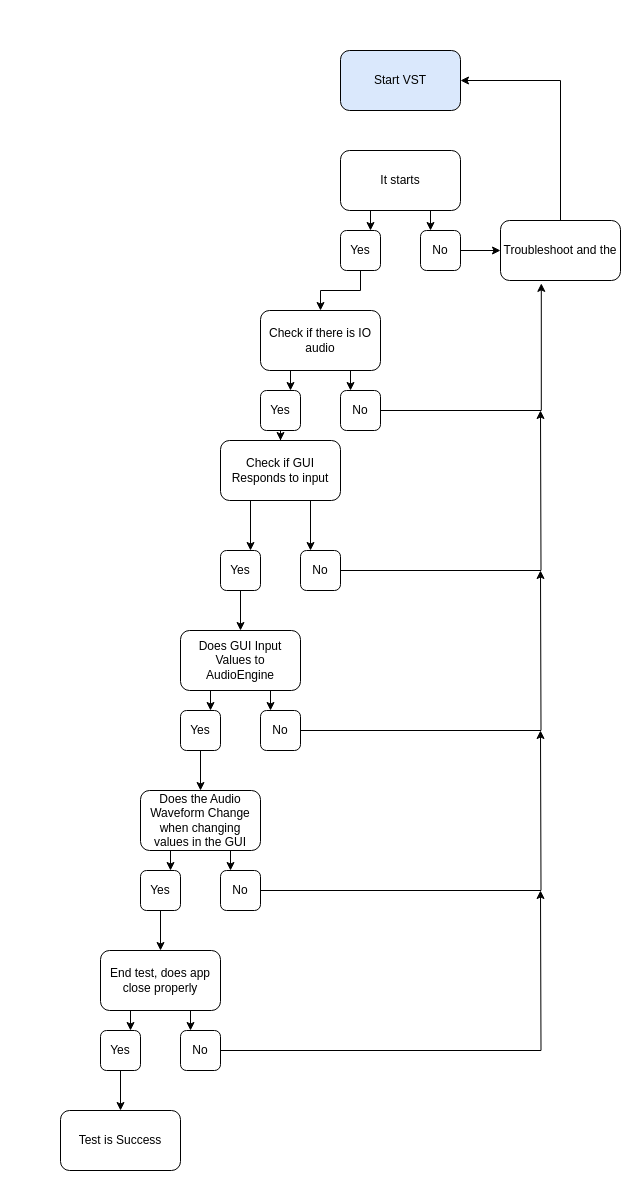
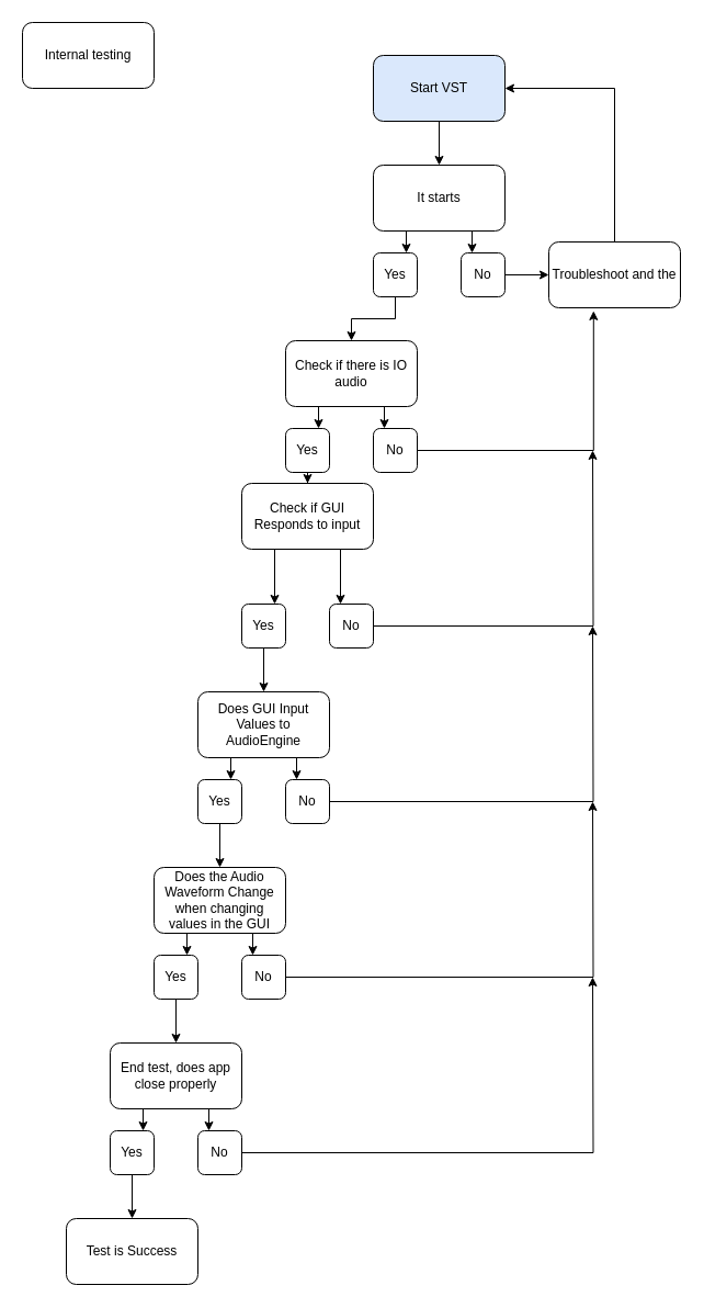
  <mxCell id="0" />
  <mxCell id="1" parent="0" />
+ <mxCell id="2" value="&lt;div&gt;Internal testing&lt;/div&gt;" style="rounded=1;whiteSpace=wrap;html=1;" vertex="1" parent="1"><mxGeometry x="20" y="20" width="120" height="60" as="geometry" /></mxCell>
+ <mxCell id="3" style="edgeStyle=orthogonalEdgeStyle;rounded=0;orthogonalLoop=1;jettySize=auto;html=1;exitX=0.5;exitY=1;exitDx=0;exitDy=0;entryX=0.5;entryY=0;entryDx=0;entryDy=0;" edge="1" parent="1" source="4" target="7"><mxGeometry relative="1" as="geometry" /></mxCell>
  <mxCell id="4" value="Start VST" style="rounded=1;whiteSpace=wrap;html=1;fillColor=#dae8fc;" vertex="1" parent="1"><mxGeometry x="340" y="50" width="120" height="60" as="geometry" /></mxCell>
  <mxCell id="5" style="edgeStyle=orthogonalEdgeStyle;rounded=0;orthogonalLoop=1;jettySize=auto;html=1;exitX=0.25;exitY=1;exitDx=0;exitDy=0;entryX=0.75;entryY=0;entryDx=0;entryDy=0;" edge="1" parent="1" source="7" target="13"><mxGeometry relative="1" as="geometry" /></mxCell>
  <mxCell id="6" style="edgeStyle=orthogonalEdgeStyle;rounded=0;orthogonalLoop=1;jettySize=auto;html=1;exitX=0.75;exitY=1;exitDx=0;exitDy=0;entryX=0.25;entryY=0;entryDx=0;entryDy=0;" edge="1" parent="1" source="7" target="9"><mxGeometry relative="1" as="geometry" /></mxCell>
  <mxCell id="7" value="It starts" style="rounded=1;whiteSpace=wrap;html=1;" vertex="1" parent="1"><mxGeometry x="340" y="150" width="120" height="60" as="geometry" /></mxCell>
  <mxCell id="8" style="edgeStyle=orthogonalEdgeStyle;rounded=0;orthogonalLoop=1;jettySize=auto;html=1;exitX=1;exitY=0.5;exitDx=0;exitDy=0;entryX=0;entryY=0.5;entryDx=0;entryDy=0;" edge="1" parent="1" source="9" target="11"><mxGeometry relative="1" as="geometry" /></mxCell>
  <mxCell id="9" value="No" style="rounded=1;whiteSpace=wrap;html=1;" vertex="1" parent="1"><mxGeometry x="420" y="230" width="40" height="40" as="geometry" /></mxCell>
  <mxCell id="10" style="edgeStyle=orthogonalEdgeStyle;rounded=0;orthogonalLoop=1;jettySize=auto;html=1;entryX=1;entryY=0.5;entryDx=0;entryDy=0;" edge="1" parent="1" source="11" target="4"><mxGeometry relative="1" as="geometry"><mxPoint x="670" y="250" as="targetPoint" /><Array as="points"><mxPoint x="560" y="80" /></Array></mxGeometry></mxCell>
  <mxCell id="11" value="Troubleshoot and the" style="rounded=1;whiteSpace=wrap;html=1;" vertex="1" parent="1"><mxGeometry x="500" y="220" width="120" height="60" as="geometry" /></mxCell>
  <mxCell id="12" style="edgeStyle=orthogonalEdgeStyle;rounded=0;orthogonalLoop=1;jettySize=auto;html=1;entryX=0.5;entryY=0;entryDx=0;entryDy=0;" edge="1" parent="1" source="13" target="18"><mxGeometry relative="1" as="geometry" /></mxCell>
  <mxCell id="13" value="Yes " style="rounded=1;whiteSpace=wrap;html=1;" vertex="1" parent="1"><mxGeometry x="340" y="230" width="40" height="40" as="geometry" /></mxCell>
  <mxCell id="14" style="edgeStyle=orthogonalEdgeStyle;rounded=0;orthogonalLoop=1;jettySize=auto;html=1;entryX=0.5;entryY=0;entryDx=0;entryDy=0;" edge="1" parent="1" source="15" target="27"><mxGeometry relative="1" as="geometry" /></mxCell>
  <mxCell id="15" value="Yes " style="rounded=1;whiteSpace=wrap;html=1;" vertex="1" parent="1"><mxGeometry x="260" y="390" width="40" height="40" as="geometry" /></mxCell>
  <mxCell id="16" style="edgeStyle=orthogonalEdgeStyle;rounded=0;orthogonalLoop=1;jettySize=auto;html=1;exitX=0.75;exitY=1;exitDx=0;exitDy=0;entryX=0.25;entryY=0;entryDx=0;entryDy=0;" edge="1" parent="1" source="18" target="20"><mxGeometry relative="1" as="geometry" /></mxCell>
  <mxCell id="17" style="edgeStyle=orthogonalEdgeStyle;rounded=0;orthogonalLoop=1;jettySize=auto;html=1;exitX=0.25;exitY=1;exitDx=0;exitDy=0;entryX=0.75;entryY=0;entryDx=0;entryDy=0;" edge="1" parent="1" source="18" target="15"><mxGeometry relative="1" as="geometry" /></mxCell>
  <mxCell id="18" value="Check if there is IO audio" style="rounded=1;whiteSpace=wrap;html=1;" vertex="1" parent="1"><mxGeometry x="260" y="310" width="120" height="60" as="geometry" /></mxCell>
  <mxCell id="19" style="edgeStyle=orthogonalEdgeStyle;rounded=0;orthogonalLoop=1;jettySize=auto;html=1;entryX=0.34;entryY=1.048;entryDx=0;entryDy=0;entryPerimeter=0;" edge="1" parent="1" source="20" target="11"><mxGeometry relative="1" as="geometry" /></mxCell>
  <mxCell id="20" value="No" style="rounded=1;whiteSpace=wrap;html=1;" vertex="1" parent="1"><mxGeometry x="340" y="390" width="40" height="40" as="geometry" /></mxCell>
  <mxCell id="21" style="edgeStyle=orthogonalEdgeStyle;rounded=0;orthogonalLoop=1;jettySize=auto;html=1;" edge="1" parent="1" source="22" target="34"><mxGeometry relative="1" as="geometry" /></mxCell>
  <mxCell id="22" value="Yes " style="rounded=1;whiteSpace=wrap;html=1;" vertex="1" parent="1"><mxGeometry x="220" y="550" width="40" height="40" as="geometry" /></mxCell>
  <mxCell id="23" style="edgeStyle=orthogonalEdgeStyle;rounded=0;orthogonalLoop=1;jettySize=auto;html=1;exitX=0.75;exitY=1;exitDx=0;exitDy=0;entryX=0.25;entryY=0;entryDx=0;entryDy=0;" edge="1" source="27" target="26" parent="1"><mxGeometry relative="1" as="geometry" /></mxCell>
  <mxCell id="24" style="edgeStyle=orthogonalEdgeStyle;rounded=0;orthogonalLoop=1;jettySize=auto;html=1;exitX=0.25;exitY=1;exitDx=0;exitDy=0;entryX=0.75;entryY=0;entryDx=0;entryDy=0;" edge="1" source="27" target="22" parent="1"><mxGeometry relative="1" as="geometry" /></mxCell>
  <mxCell id="25" style="edgeStyle=orthogonalEdgeStyle;rounded=0;orthogonalLoop=1;jettySize=auto;html=1;" edge="1" parent="1" source="26"><mxGeometry relative="1" as="geometry"><mxPoint x="540" y="410" as="targetPoint" /></mxGeometry></mxCell>
  <mxCell id="26" value="No" style="rounded=1;whiteSpace=wrap;html=1;" vertex="1" parent="1"><mxGeometry x="300" y="550" width="40" height="40" as="geometry" /></mxCell>
  <mxCell id="27" value="Check if GUI Responds to input" style="rounded=1;whiteSpace=wrap;html=1;" vertex="1" parent="1"><mxGeometry x="220" y="440" width="120" height="60" as="geometry" /></mxCell>
  <mxCell id="28" style="edgeStyle=orthogonalEdgeStyle;rounded=0;orthogonalLoop=1;jettySize=auto;html=1;entryX=0.5;entryY=0;entryDx=0;entryDy=0;" edge="1" parent="1" source="29" target="41"><mxGeometry relative="1" as="geometry" /></mxCell>
  <mxCell id="29" value="Yes " style="rounded=1;whiteSpace=wrap;html=1;" vertex="1" parent="1"><mxGeometry x="180" y="710" width="40" height="40" as="geometry" /></mxCell>
  <mxCell id="30" style="edgeStyle=orthogonalEdgeStyle;rounded=0;orthogonalLoop=1;jettySize=auto;html=1;exitX=0.75;exitY=1;exitDx=0;exitDy=0;entryX=0.25;entryY=0;entryDx=0;entryDy=0;" edge="1" source="34" target="33" parent="1"><mxGeometry relative="1" as="geometry" /></mxCell>
  <mxCell id="31" style="edgeStyle=orthogonalEdgeStyle;rounded=0;orthogonalLoop=1;jettySize=auto;html=1;exitX=0.25;exitY=1;exitDx=0;exitDy=0;entryX=0.75;entryY=0;entryDx=0;entryDy=0;" edge="1" source="34" target="29" parent="1"><mxGeometry relative="1" as="geometry" /></mxCell>
  <mxCell id="32" style="edgeStyle=orthogonalEdgeStyle;rounded=0;orthogonalLoop=1;jettySize=auto;html=1;" edge="1" parent="1" source="33"><mxGeometry relative="1" as="geometry"><mxPoint x="540" y="570" as="targetPoint" /></mxGeometry></mxCell>
  <mxCell id="33" value="No" style="rounded=1;whiteSpace=wrap;html=1;" vertex="1" parent="1"><mxGeometry x="260" y="710" width="40" height="40" as="geometry" /></mxCell>
  <mxCell id="34" value="Does GUI Input Values to AudioEngine" style="rounded=1;whiteSpace=wrap;html=1;" vertex="1" parent="1"><mxGeometry x="180" y="630" width="120" height="60" as="geometry" /></mxCell>
  <mxCell id="35" style="edgeStyle=orthogonalEdgeStyle;rounded=0;orthogonalLoop=1;jettySize=auto;html=1;entryX=0.5;entryY=0;entryDx=0;entryDy=0;" edge="1" parent="1" source="36" target="42"><mxGeometry relative="1" as="geometry" /></mxCell>
  <mxCell id="36" value="Yes " style="rounded=1;whiteSpace=wrap;html=1;" vertex="1" parent="1"><mxGeometry x="140" y="870" width="40" height="40" as="geometry" /></mxCell>
  <mxCell id="37" style="edgeStyle=orthogonalEdgeStyle;rounded=0;orthogonalLoop=1;jettySize=auto;html=1;exitX=0.75;exitY=1;exitDx=0;exitDy=0;entryX=0.25;entryY=0;entryDx=0;entryDy=0;" edge="1" source="41" target="40" parent="1"><mxGeometry relative="1" as="geometry" /></mxCell>
  <mxCell id="38" style="edgeStyle=orthogonalEdgeStyle;rounded=0;orthogonalLoop=1;jettySize=auto;html=1;exitX=0.25;exitY=1;exitDx=0;exitDy=0;entryX=0.75;entryY=0;entryDx=0;entryDy=0;" edge="1" source="41" target="36" parent="1"><mxGeometry relative="1" as="geometry" /></mxCell>
  <mxCell id="39" style="edgeStyle=orthogonalEdgeStyle;rounded=0;orthogonalLoop=1;jettySize=auto;html=1;" edge="1" parent="1" source="40"><mxGeometry relative="1" as="geometry"><mxPoint x="540" y="730" as="targetPoint" /></mxGeometry></mxCell>
  <mxCell id="40" value="No" style="rounded=1;whiteSpace=wrap;html=1;" vertex="1" parent="1"><mxGeometry x="220" y="870" width="40" height="40" as="geometry" /></mxCell>
  <mxCell id="41" value="Does the Audio Waveform Change when changing values in the GUI" style="rounded=1;whiteSpace=wrap;html=1;" vertex="1" parent="1"><mxGeometry x="140" y="790" width="120" height="60" as="geometry" /></mxCell>
  <mxCell id="42" value="End test, does app close properly" style="rounded=1;whiteSpace=wrap;html=1;" vertex="1" parent="1"><mxGeometry x="100" y="950" width="120" height="60" as="geometry" /></mxCell>
  <mxCell id="43" style="edgeStyle=orthogonalEdgeStyle;rounded=0;orthogonalLoop=1;jettySize=auto;html=1;entryX=0.5;entryY=0;entryDx=0;entryDy=0;" edge="1" parent="1" source="44" target="49"><mxGeometry relative="1" as="geometry" /></mxCell>
  <mxCell id="44" value="Yes " style="rounded=1;whiteSpace=wrap;html=1;" vertex="1" parent="1"><mxGeometry x="100" y="1030" width="40" height="40" as="geometry" /></mxCell>
  <mxCell id="45" style="edgeStyle=orthogonalEdgeStyle;rounded=0;orthogonalLoop=1;jettySize=auto;html=1;exitX=0.75;exitY=1;exitDx=0;exitDy=0;entryX=0.25;entryY=0;entryDx=0;entryDy=0;" edge="1" target="48" parent="1"><mxGeometry relative="1" as="geometry"><mxPoint x="190" y="1010" as="sourcePoint" /></mxGeometry></mxCell>
  <mxCell id="46" style="edgeStyle=orthogonalEdgeStyle;rounded=0;orthogonalLoop=1;jettySize=auto;html=1;exitX=0.25;exitY=1;exitDx=0;exitDy=0;entryX=0.75;entryY=0;entryDx=0;entryDy=0;" edge="1" target="44" parent="1"><mxGeometry relative="1" as="geometry"><mxPoint x="130" y="1010" as="sourcePoint" /></mxGeometry></mxCell>
  <mxCell id="47" style="edgeStyle=orthogonalEdgeStyle;rounded=0;orthogonalLoop=1;jettySize=auto;html=1;" edge="1" parent="1" source="48"><mxGeometry relative="1" as="geometry"><mxPoint x="540" y="890" as="targetPoint" /></mxGeometry></mxCell>
  <mxCell id="48" value="No" style="rounded=1;whiteSpace=wrap;html=1;" vertex="1" parent="1"><mxGeometry x="180" y="1030" width="40" height="40" as="geometry" /></mxCell>
  <mxCell id="49" value="Test is Success" style="rounded=1;whiteSpace=wrap;html=1;" vertex="1" parent="1"><mxGeometry x="60" y="1110" width="120" height="60" as="geometry" /></mxCell>
